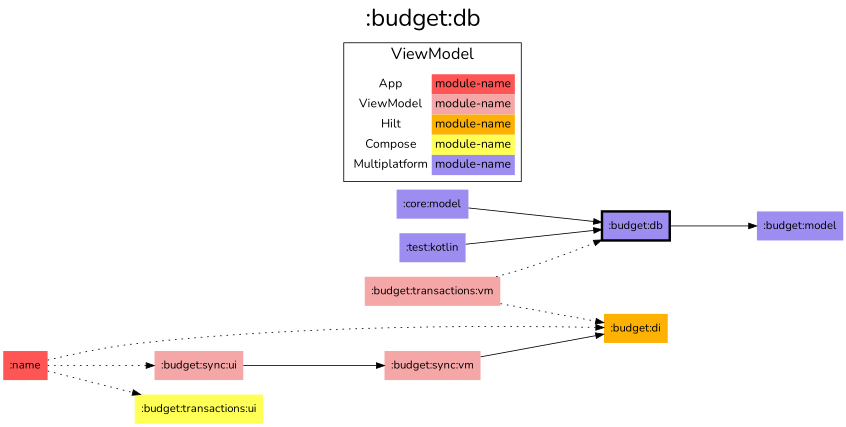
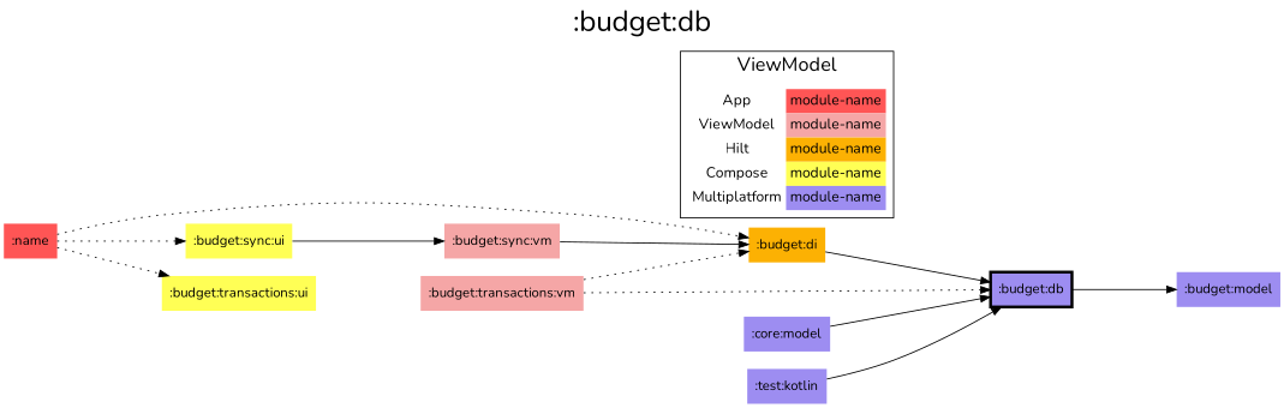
  digraph {
    fontname=Nunito
    fontsize=30
    label=":budget:db"
    labelloc=t
    rankdir=LR
    ranksep=1.5
    node [fillcolor="#9D8DF1" fontname=Nunito shape=none style=filled]
    edge [dir=forward fontname=Nunito]
    ":budget:db" [color=black penwidth=3 shape=box]
    n2 [fillcolor="#FFFFFF" fontsize=15 label=< <TABLE BORDER="0" CELLBORDER="0" CELLSPACING="0" CELLPADDING="4"> <TR><TD>App</TD><TD BGCOLOR="#FF5555">module-name</TD></TR> <TR><TD>ViewModel</TD><TD BGCOLOR="#F5A6A6">module-name</TD></TR> <TR><TD>Hilt</TD><TD BGCOLOR="#FCB103">module-name</TD></TR> <TR><TD>Compose</TD><TD BGCOLOR="#FFFF55">module-name</TD></TR> <TR><TD>Multiplatform</TD><TD BGCOLOR="#9D8DF1">module-name</TD></TR> </TABLE> > margin=0]
    ":budget:model"
    n4 [fillcolor="#FF5555" label=":name"]
    ":budget:di" [fillcolor="#FCB103"]
-   ":budget:sync:ui" [fillcolor="#F5A6A6"]
+   ":budget:sync:ui" [fillcolor="#FFFF55"]
    ":budget:transactions:ui" [fillcolor="#FFFF55"]
    ":budget:sync:vm" [fillcolor="#F5A6A6"]
    ":core:model"
    ":budget:transactions:vm" [fillcolor="#F5A6A6"]
    ":test:kotlin"
    subgraph sub_1 {
      rank=same
      ":budget:db"
    }
    subgraph cluster_2 {
      fontsize=20
      label=ViewModel
      n2
    }
    ":budget:db" -> ":budget:model"
    n2 -> ":budget:db" [style=invis]
    n4 -> ":budget:di" [style=dotted]
    n4 -> ":budget:sync:ui" [style=dotted]
    n4 -> ":budget:transactions:ui" [style=dotted]
+   ":budget:di" -> ":budget:db"
    ":budget:sync:ui" -> ":budget:sync:vm"
    ":budget:sync:vm" -> ":budget:di"
    ":core:model" -> ":budget:db"
    ":budget:transactions:vm" -> ":budget:db" [style=dotted]
    ":budget:transactions:vm" -> ":budget:di" [style=dotted]
    ":test:kotlin" -> ":budget:db"
  }
